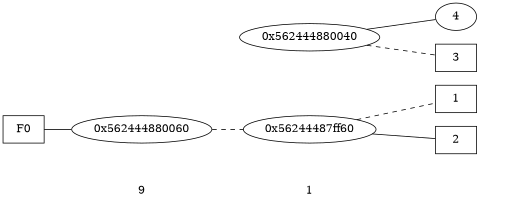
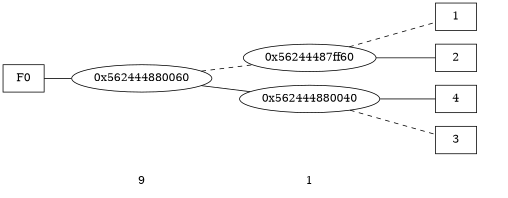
  digraph {
    rankdir=LR
    node [shape=box]
    edge [dir=none]
    "CONST NODES" [shape=plaintext style=invis]
    n2 [label=9 shape=plaintext]
    " 1 " [shape=plaintext]
    F0
    "0x562444880060" [shape=""]
    "0x56244487ff60" [shape=""]
    "0x562444880040" [shape=""]
    n8 [label=1]
    n9 [label=2]
-   n10 [label=4 shape=ellipse]
+   n10 [label=4]
    n11 [label=3]
    subgraph sub_1 {
      "CONST NODES"
      n2
      " 1 "
    }
    subgraph sub_2 {
      rank=same
      F0
    }
    subgraph sub_3 {
      rank=same
      n2
      "0x562444880060"
    }
    subgraph sub_4 {
      rank=same
      " 1 "
      "0x56244487ff60"
      "0x562444880040"
    }
    subgraph sub_5 {
      rank=same
      "CONST NODES"
      subgraph sub_6 {
        rank=same
        n8
        n9
        n10
        n11
      }
    }
    n2 -> " 1 " [style=invis]
    " 1 " -> "CONST NODES" [style=invis]
    F0 -> "0x562444880060" [style=solid]
    "0x562444880060" -> "0x56244487ff60" [style=dashed]
+   "0x562444880060" -> "0x562444880040"
    "0x56244487ff60" -> n8 [style=dashed]
    "0x56244487ff60" -> n9
    "0x562444880040" -> n10
    "0x562444880040" -> n11 [style=dashed]
  }
